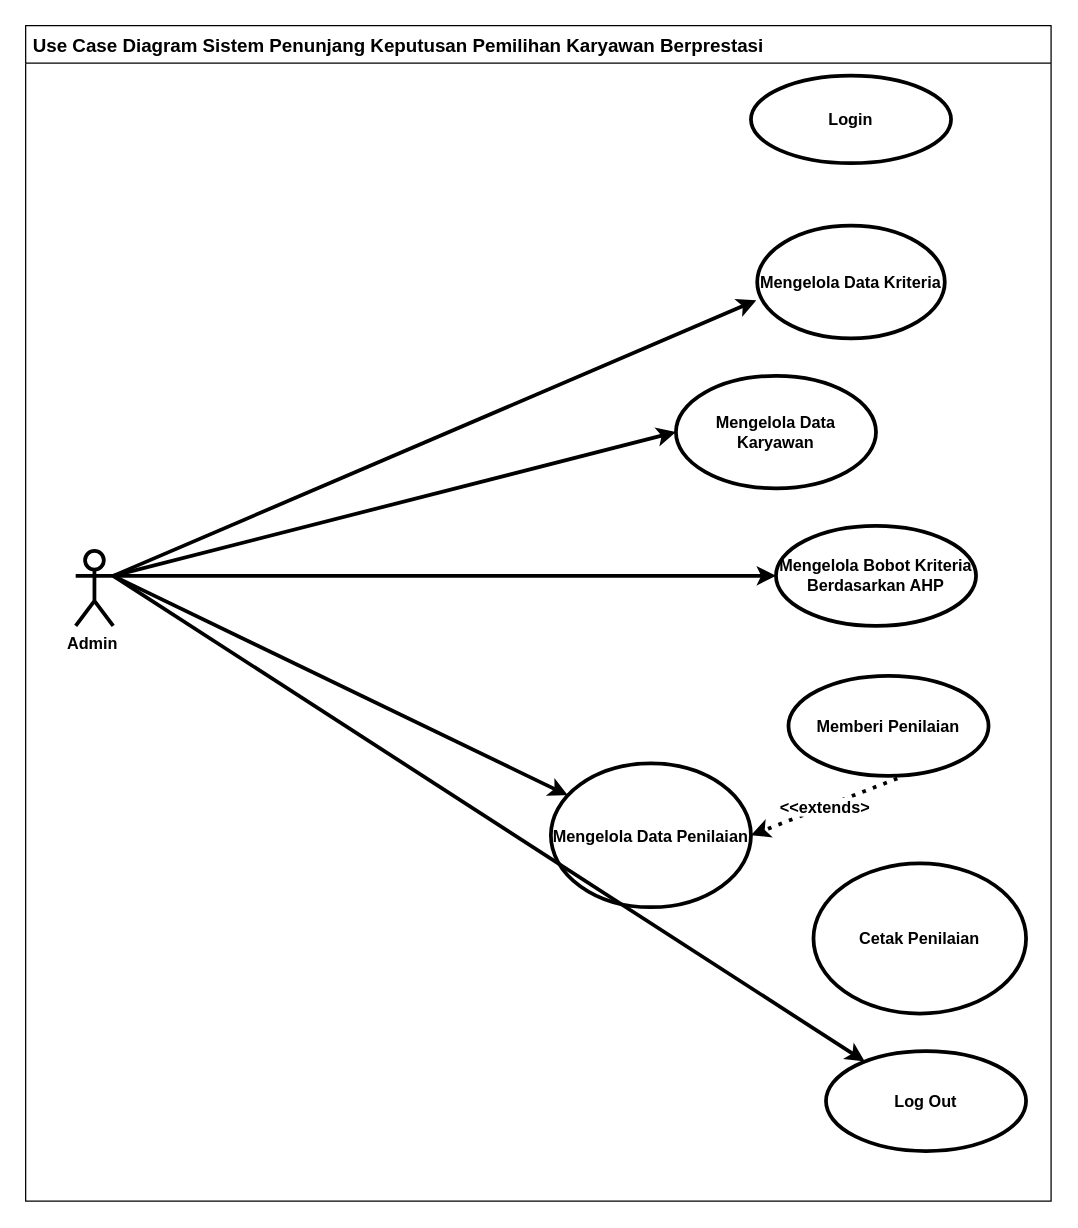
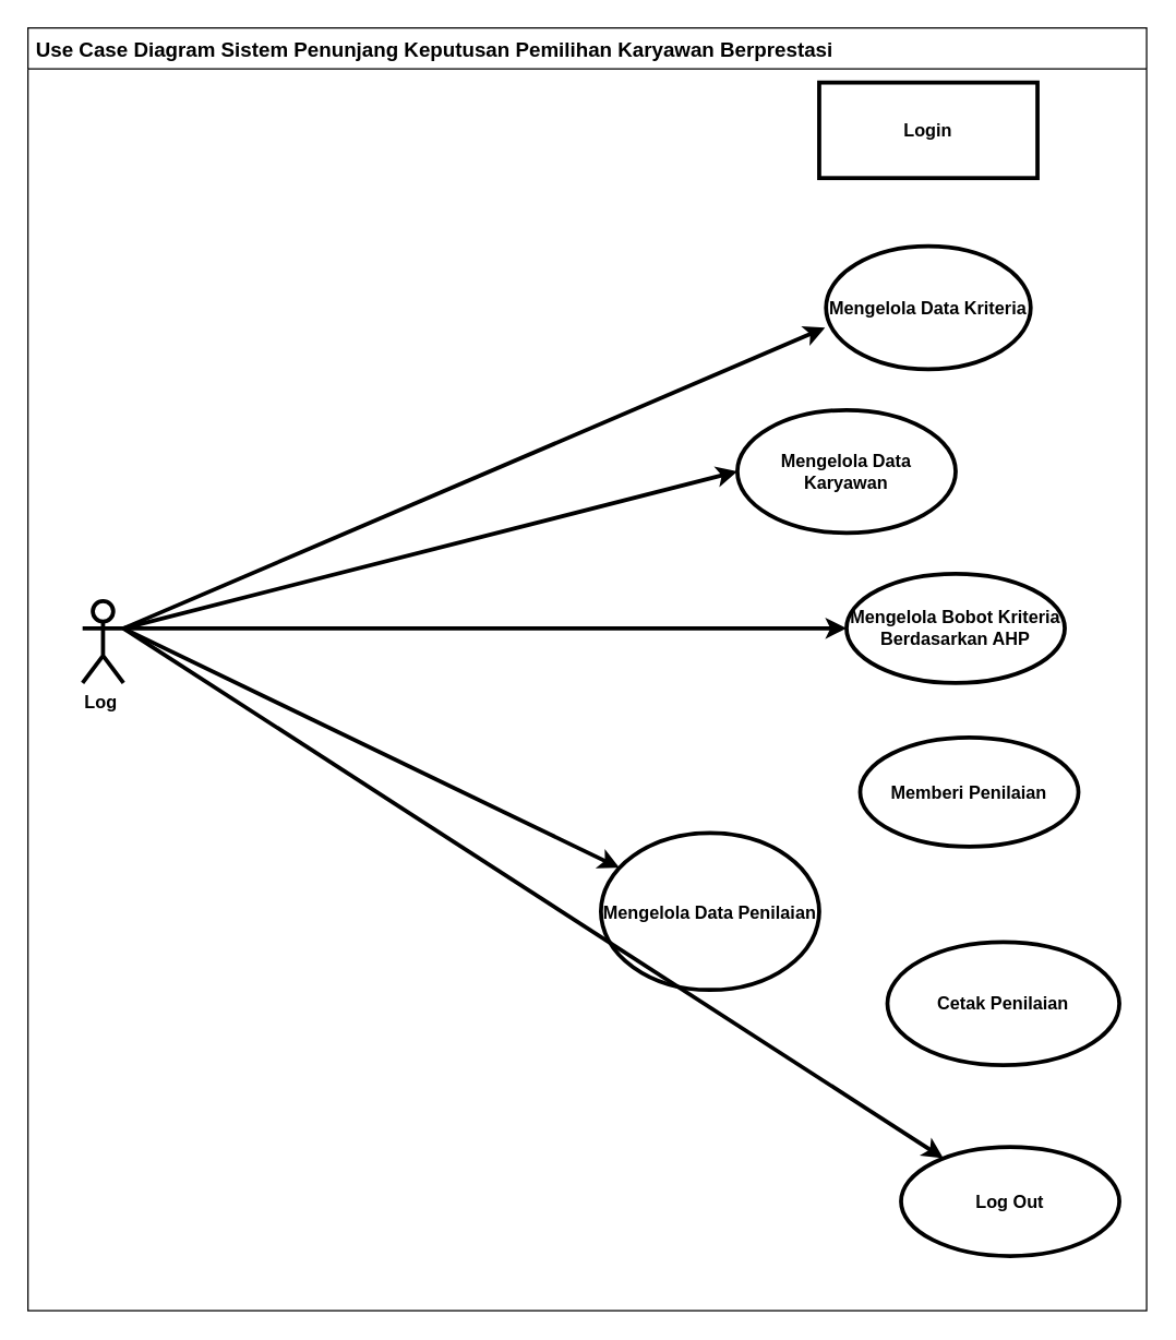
  <mxCell id="0" />
  <mxCell id="1" parent="0" />
  <mxCell id="2" value=" Use Case Diagram Sistem Penunjang Keputusan Pemilihan Karyawan Berprestasi" style="shape=table;startSize=30;container=1;collapsible=0;childLayout=tableLayout;align=left;fontStyle=1;fontSize=15;fillColor=none;" parent="1" vertex="1"><mxGeometry width="820" height="940" as="geometry" x="20" y="20" /></mxCell>
  <mxCell id="3" value="" style="shape=tableRow;horizontal=0;startSize=0;swimlaneHead=0;swimlaneBody=0;strokeColor=inherit;top=0;left=0;bottom=0;right=0;collapsible=0;dropTarget=0;fillColor=none;points=[[0,0.5],[1,0.5]];portConstraint=eastwest;" parent="2" vertex="1"><mxGeometry y="30" width="820" height="910" as="geometry" /></mxCell>
  <mxCell id="4" value="" style="shape=partialRectangle;html=1;whiteSpace=wrap;connectable=0;strokeColor=inherit;overflow=hidden;fillColor=none;top=0;left=0;bottom=0;right=0;pointerEvents=1;" parent="3" vertex="1"><mxGeometry width="820" height="910" as="geometry"><mxRectangle width="820" height="910" as="alternateBounds" /></mxGeometry></mxCell>
- <mxCell id="5" value="&lt;span&gt;Login&lt;/span&gt;" style="ellipse;whiteSpace=wrap;html=1;fillColor=none;fontStyle=1;fontSize=13;strokeWidth=3;" parent="1" vertex="1"><mxGeometry x="600" y="60" width="160" height="70" as="geometry" /></mxCell>
+ <mxCell id="5" value="&lt;span&gt;Login&lt;/span&gt;" style="whiteSpace=wrap;html=1;fillColor=none;fontStyle=1;fontSize=13;strokeWidth=3;rounded=0;" parent="1" vertex="1"><mxGeometry x="600" y="60" width="160" height="70" as="geometry" /></mxCell>
  <mxCell id="6" value="&lt;span&gt;Mengelola Data Kriteria&lt;/span&gt;" style="ellipse;whiteSpace=wrap;html=1;fillColor=none;fontStyle=1;fontSize=13;strokeWidth=3;" parent="1" vertex="1"><mxGeometry x="605" y="180" width="150" height="90" as="geometry" /></mxCell>
  <mxCell id="7" value="&lt;span&gt;Mengelola Data Karyawan&lt;/span&gt;" style="ellipse;whiteSpace=wrap;html=1;fillColor=none;fontStyle=1;fontSize=13;strokeWidth=3;" parent="1" vertex="1"><mxGeometry x="540" y="300" width="160" height="90" as="geometry" /></mxCell>
  <mxCell id="8" value="&lt;span&gt;Mengelola Bobot Kriteria Berdasarkan AHP&lt;/span&gt;" style="ellipse;whiteSpace=wrap;html=1;fillColor=none;fontStyle=1;fontSize=13;strokeWidth=3;" parent="1" vertex="1"><mxGeometry x="620" y="420" width="160" height="80" as="geometry" /></mxCell>
  <mxCell id="9" value="&lt;span&gt;Memberi Penilaian&lt;/span&gt;" style="ellipse;whiteSpace=wrap;html=1;fillColor=none;fontStyle=1;fontSize=13;strokeWidth=3;" parent="1" vertex="1"><mxGeometry x="630" y="540" width="160" height="80" as="geometry" /></mxCell>
  <mxCell id="10" value="&lt;span&gt;Mengelola Data Penilaian&lt;/span&gt;" style="ellipse;whiteSpace=wrap;html=1;fillColor=none;fontStyle=1;fontSize=13;strokeWidth=3;" parent="1" vertex="1"><mxGeometry x="440" y="610" width="160" height="115" as="geometry" /></mxCell>
- <mxCell id="11" value="&lt;span&gt;Cetak Penilaian&lt;/span&gt;" style="ellipse;whiteSpace=wrap;html=1;fillColor=none;fontStyle=1;fontSize=13;strokeWidth=3;" parent="1" vertex="1"><mxGeometry x="650" y="690" width="170" height="120" as="geometry" /></mxCell>
- <mxCell id="12" value="Admin&amp;nbsp;" style="shape=umlActor;verticalLabelPosition=bottom;verticalAlign=top;html=1;outlineConnect=0;fontStyle=1;fontSize=13;strokeWidth=3;" parent="1" vertex="1"><mxGeometry x="60" y="440" width="30" height="60" as="geometry" /></mxCell>
+ <mxCell id="11" value="&lt;span&gt;Cetak Penilaian&lt;/span&gt;" style="ellipse;whiteSpace=wrap;html=1;fillColor=none;fontStyle=1;fontSize=13;strokeWidth=3;" parent="1" vertex="1"><mxGeometry x="650" y="690" width="170" height="90" as="geometry" /></mxCell>
+ <mxCell id="12" value="Log&amp;nbsp;" style="shape=umlActor;verticalLabelPosition=bottom;verticalAlign=top;html=1;outlineConnect=0;fontStyle=1;fontSize=13;strokeWidth=3;" parent="1" vertex="1"><mxGeometry x="60" y="440" width="30" height="60" as="geometry" /></mxCell>
  <mxCell id="13" value="" style="endArrow=classic;html=1;entryX=-0.005;entryY=0.663;entryDx=0;entryDy=0;entryPerimeter=0;fontStyle=1;fontSize=13;strokeWidth=3;" parent="1" target="6" edge="1"><mxGeometry width="50" height="50" relative="1" as="geometry"><mxPoint x="90" y="460" as="sourcePoint" /><mxPoint x="608" y="114" as="targetPoint" /></mxGeometry></mxCell>
  <mxCell id="14" value="" style="endArrow=classic;html=1;entryX=0;entryY=0.5;entryDx=0;entryDy=0;fontStyle=1;fontSize=13;strokeWidth=3;" parent="1" target="7" edge="1"><mxGeometry width="50" height="50" relative="1" as="geometry"><mxPoint x="90" y="460" as="sourcePoint" /><mxPoint x="618" y="124" as="targetPoint" /></mxGeometry></mxCell>
  <mxCell id="15" value="" style="endArrow=classic;html=1;entryX=0;entryY=0.5;entryDx=0;entryDy=0;fontStyle=1;fontSize=13;strokeWidth=3;" parent="1" target="8" edge="1"><mxGeometry width="50" height="50" relative="1" as="geometry"><mxPoint x="90" y="460" as="sourcePoint" /><mxPoint x="628" y="134" as="targetPoint" /></mxGeometry></mxCell>
- <mxCell id="16" value="" style="endArrow=classic;html=1;entryX=1;entryY=0.5;entryDx=0;entryDy=0;exitX=0.544;exitY=1.025;exitDx=0;exitDy=0;exitPerimeter=0;fontStyle=1;fontSize=13;strokeWidth=3;dashed=1;dashPattern=1 2;" parent="1" source="9" target="10" edge="1"><mxGeometry relative="1" as="geometry"><mxPoint x="480" y="630" as="sourcePoint" /><mxPoint x="580" y="630" as="targetPoint" /></mxGeometry></mxCell>
- <mxCell id="17" value="&amp;lt;&amp;lt;extends&amp;gt;" style="edgeLabel;resizable=0;html=1;;align=center;verticalAlign=middle;fontStyle=1;fontSize=13;" parent="16" connectable="0" vertex="1"><mxGeometry relative="1" as="geometry" /></mxCell>
  <mxCell id="18" value="" style="endArrow=classic;html=1;strokeWidth=3;" parent="1" target="10" edge="1"><mxGeometry width="50" height="50" relative="1" as="geometry"><mxPoint x="90" y="460" as="sourcePoint" /><mxPoint x="630" y="590" as="targetPoint" /></mxGeometry></mxCell>
  <mxCell id="19" value="&lt;span&gt;Log Out&lt;/span&gt;" style="ellipse;whiteSpace=wrap;html=1;fillColor=none;fontStyle=1;fontSize=13;strokeWidth=3;" parent="1" vertex="1"><mxGeometry x="660" y="840" width="160" height="80" as="geometry" /></mxCell>
  <mxCell id="20" value="" style="endArrow=classic;html=1;fontStyle=1;fontSize=13;strokeWidth=3;" parent="1" target="19" edge="1"><mxGeometry width="50" height="50" relative="1" as="geometry"><mxPoint x="90" y="460" as="sourcePoint" /><mxPoint x="476" y="718" as="targetPoint" /></mxGeometry></mxCell>
